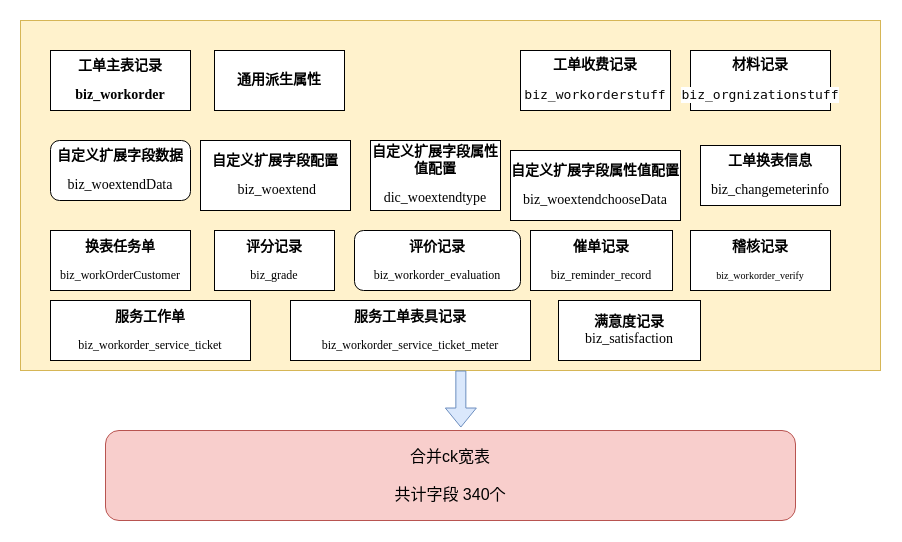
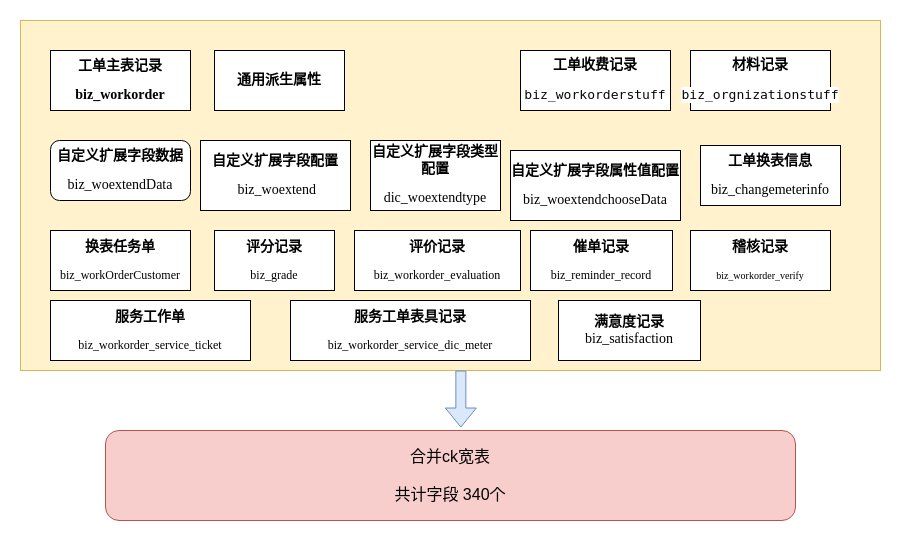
  <mxCell id="0" />
  <mxCell id="1" parent="0" />
  <mxCell id="2" value="" style="rounded=0;whiteSpace=wrap;html=1;fillColor=#fff2cc;strokeColor=#d6b656;" vertex="1" parent="1"><mxGeometry x="20" y="20" width="860" height="350" as="geometry" /></mxCell>
  <mxCell id="3" value="&lt;p class=&quot;MsoNormal&quot;&gt;&lt;b&gt;&lt;span style=&quot;font-family: 宋体; font-size: 10.5pt;&quot;&gt;工单主表&lt;/span&gt;&lt;/b&gt;&lt;b&gt;&lt;span style=&quot;font-family: 宋体; font-size: 10.5pt;&quot;&gt;记录&lt;/span&gt;&lt;/b&gt;&lt;/p&gt;&lt;p class=&quot;MsoNormal&quot;&gt;&lt;b&gt;&lt;span style=&quot;font-family: 宋体; font-size: 10.5pt;&quot;&gt;biz_workorder&lt;/span&gt;&lt;/b&gt;&lt;/p&gt;" style="rounded=0;whiteSpace=wrap;html=1;" vertex="1" parent="1"><mxGeometry x="50" y="50" width="140" height="60" as="geometry" /></mxCell>
  <mxCell id="4" value="&lt;p class=&quot;MsoNormal&quot;&gt;&lt;b&gt;&lt;span style=&quot;font-family: 宋体; font-size: 10.5pt;&quot;&gt;通用派生属性&lt;/span&gt;&lt;/b&gt;&lt;/p&gt;" style="rounded=0;whiteSpace=wrap;html=1;" vertex="1" parent="1"><mxGeometry x="214" y="50" width="130" height="60" as="geometry" /></mxCell>
  <mxCell id="5" value="&lt;p class=&quot;MsoNormal&quot;&gt;&lt;b&gt;&lt;span style=&quot;font-family: 宋体; font-size: 10.5pt;&quot;&gt;工单收费记录&lt;/span&gt;&lt;/b&gt;&lt;/p&gt;&lt;div style=&quot;background-color:#ffffff;color:#080808&quot;&gt;&lt;pre style=&quot;font-family:'JetBrains Mono',monospace;font-size:9.8pt;&quot;&gt;biz_workorderstuff&lt;/pre&gt;&lt;/div&gt;" style="rounded=0;whiteSpace=wrap;html=1;" vertex="1" parent="1"><mxGeometry x="520" y="50" width="150" height="60" as="geometry" /></mxCell>
  <mxCell id="6" value="&lt;p class=&quot;MsoNormal&quot;&gt;&lt;b&gt;&lt;span style=&quot;font-family: 宋体; font-size: 10.5pt;&quot;&gt;材料记录&lt;/span&gt;&lt;/b&gt;&lt;/p&gt;&lt;div style=&quot;background-color:#ffffff;color:#080808&quot;&gt;&lt;pre style=&quot;font-family:'JetBrains Mono',monospace;font-size:9.8pt;&quot;&gt;biz_orgnizationstuff&lt;/pre&gt;&lt;/div&gt;" style="rounded=0;whiteSpace=wrap;html=1;" vertex="1" parent="1"><mxGeometry x="690" y="50" width="140" height="60" as="geometry" /></mxCell>
  <mxCell id="7" value="&lt;p class=&quot;MsoNormal&quot;&gt;&lt;b&gt;&lt;span style=&quot;font-family: 宋体; font-size: 10.5pt;&quot;&gt;自定义扩展字段数据&lt;/span&gt;&lt;/b&gt;&lt;/p&gt;&lt;p class=&quot;MsoNormal&quot;&gt;&lt;span style=&quot;font-family: 宋体; font-size: 10.5pt;&quot;&gt;&amp;nbsp;&lt;font face=&quot;宋体&quot;&gt;biz_woextendData&amp;nbsp;&lt;/font&gt;&lt;/span&gt;&lt;/p&gt;" style="whiteSpace=wrap;html=1;rounded=1;" vertex="1" parent="1"><mxGeometry x="50" y="140" width="140" height="60" as="geometry" /></mxCell>
  <mxCell id="8" value="&lt;p class=&quot;MsoNormal&quot;&gt;&lt;b&gt;&lt;span style=&quot;font-family: 宋体; font-size: 10.5pt;&quot;&gt;自定义扩展字段配置&lt;/span&gt;&lt;/b&gt;&lt;/p&gt;&lt;p style=&quot;vertical-align: middle;&quot; align=&quot;center&quot; class=&quot;MsoNormal&quot;&gt;&lt;span style=&quot;font-family: 宋体; font-size: 10.5pt;&quot;&gt;&amp;nbsp;&amp;nbsp;&lt;font face=&quot;宋体&quot;&gt;biz_woextend&amp;nbsp;&lt;/font&gt;&lt;/span&gt;&lt;span style=&quot;font-family: 宋体; font-size: 10.5pt;&quot;&gt;&lt;/span&gt;&lt;/p&gt;" style="rounded=0;whiteSpace=wrap;html=1;" vertex="1" parent="1"><mxGeometry x="200" y="140" width="150" height="70" as="geometry" /></mxCell>
- <mxCell id="9" value="&lt;p class=&quot;MsoNormal&quot;&gt;&lt;b&gt;&lt;span style=&quot;font-family: 宋体; font-size: 10.5pt;&quot;&gt;自定义扩展字段属性值配置&lt;/span&gt;&lt;/b&gt;&lt;/p&gt;&lt;p class=&quot;MsoNormal&quot;&gt;&lt;span style=&quot;font-family: 宋体; font-size: 10.5pt;&quot;&gt;dic_woextendtype&lt;/span&gt;&lt;/p&gt;" style="rounded=0;whiteSpace=wrap;html=1;" vertex="1" parent="1"><mxGeometry x="370" y="140" width="130" height="70" as="geometry" /></mxCell>
+ <mxCell id="9" value="&lt;p class=&quot;MsoNormal&quot;&gt;&lt;b&gt;&lt;span style=&quot;font-family: 宋体; font-size: 10.5pt;&quot;&gt;自定义扩展字段类型配置&lt;/span&gt;&lt;/b&gt;&lt;/p&gt;&lt;p class=&quot;MsoNormal&quot;&gt;&lt;span style=&quot;font-family: 宋体; font-size: 10.5pt;&quot;&gt;dic_woextendtype&lt;/span&gt;&lt;/p&gt;" style="rounded=0;whiteSpace=wrap;html=1;" vertex="1" parent="1"><mxGeometry x="370" y="140" width="130" height="70" as="geometry" /></mxCell>
  <mxCell id="10" value="&lt;p class=&quot;MsoNormal&quot;&gt;&lt;b&gt;&lt;span style=&quot;font-family: 宋体; font-size: 10.5pt;&quot;&gt;自定义扩展字段属性值配置&lt;/span&gt;&lt;/b&gt;&lt;/p&gt;&lt;p class=&quot;MsoNormal&quot;&gt;&lt;span style=&quot;font-family: 宋体; font-size: 10.5pt;&quot;&gt;biz_woextendchooseData&lt;/span&gt;&lt;/p&gt;" style="rounded=0;whiteSpace=wrap;html=1;" vertex="1" parent="1"><mxGeometry x="510" y="150" width="170" height="70" as="geometry" /></mxCell>
  <mxCell id="11" value="&lt;p class=&quot;MsoNormal&quot;&gt;&lt;b&gt;&lt;span style=&quot;font-family: 宋体; font-size: 10.5pt;&quot;&gt;工单换表信息&lt;/span&gt;&lt;/b&gt;&lt;/p&gt;&lt;p class=&quot;MsoNormal&quot;&gt;&lt;span style=&quot;mso-spacerun:'yes';font-family:宋体;mso-ascii-font-family:Calibri;&lt;br/&gt;mso-hansi-font-family:Calibri;mso-bidi-font-family:'Times New Roman';font-size:10.5pt;&lt;br/&gt;mso-font-kerning:1.0pt;&quot;&gt;&lt;font face=&quot;Calibri&quot;&gt;biz_changemeterinfo&lt;/font&gt;&lt;/span&gt;&lt;/p&gt;" style="rounded=0;whiteSpace=wrap;html=1;" vertex="1" parent="1"><mxGeometry x="700" y="145" width="140" height="60" as="geometry" /></mxCell>
  <mxCell id="12" value="&lt;p class=&quot;MsoNormal&quot;&gt;&lt;b&gt;&lt;span style=&quot;font-family: 宋体; font-size: 10.5pt;&quot;&gt;换表任务单&lt;/span&gt;&lt;/b&gt;&lt;/p&gt;&lt;p class=&quot;MsoNormal&quot;&gt;&lt;font style=&quot;font-size: 12px;&quot; face=&quot;宋体&quot;&gt;biz_workOrderCustomer&lt;/font&gt;&lt;br&gt;&lt;/p&gt;" style="rounded=0;whiteSpace=wrap;html=1;" vertex="1" parent="1"><mxGeometry x="50" y="230" width="140" height="60" as="geometry" /></mxCell>
  <mxCell id="13" value="&lt;p class=&quot;MsoNormal&quot;&gt;&lt;b&gt;&lt;span style=&quot;font-family: 宋体; font-size: 10.5pt;&quot;&gt;评分记录&lt;/span&gt;&lt;/b&gt;&lt;/p&gt;&lt;p class=&quot;MsoNormal&quot;&gt;&lt;font style=&quot;font-size: 12px;&quot; face=&quot;宋体&quot;&gt;biz_grade&lt;/font&gt;&lt;br&gt;&lt;/p&gt;" style="rounded=0;whiteSpace=wrap;html=1;" vertex="1" parent="1"><mxGeometry x="214" y="230" width="120" height="60" as="geometry" /></mxCell>
- <mxCell id="14" value="&lt;p class=&quot;MsoNormal&quot;&gt;&lt;b&gt;&lt;span style=&quot;font-family: 宋体; font-size: 10.5pt;&quot;&gt;评价记录&lt;/span&gt;&lt;/b&gt;&lt;/p&gt;&lt;p class=&quot;MsoNormal&quot;&gt;&lt;font face=&quot;宋体&quot;&gt;&lt;span style=&quot;&quot;&gt;biz_workorder_evaluation&lt;/span&gt;&lt;/font&gt;&lt;br&gt;&lt;/p&gt;" style="whiteSpace=wrap;html=1;rounded=1;" vertex="1" parent="1"><mxGeometry x="354" y="230" width="166" height="60" as="geometry" /></mxCell>
+ <mxCell id="14" value="&lt;p class=&quot;MsoNormal&quot;&gt;&lt;b&gt;&lt;span style=&quot;font-family: 宋体; font-size: 10.5pt;&quot;&gt;评价记录&lt;/span&gt;&lt;/b&gt;&lt;/p&gt;&lt;p class=&quot;MsoNormal&quot;&gt;&lt;font face=&quot;宋体&quot;&gt;&lt;span style=&quot;&quot;&gt;biz_workorder_evaluation&lt;/span&gt;&lt;/font&gt;&lt;br&gt;&lt;/p&gt;" style="rounded=0;whiteSpace=wrap;html=1;" vertex="1" parent="1"><mxGeometry x="354" y="230" width="166" height="60" as="geometry" /></mxCell>
  <mxCell id="15" value="&lt;p class=&quot;MsoNormal&quot;&gt;&lt;b&gt;&lt;span style=&quot;font-family: 宋体; font-size: 10.5pt;&quot;&gt;催单记录&lt;/span&gt;&lt;/b&gt;&lt;/p&gt;&lt;p class=&quot;MsoNormal&quot;&gt;&lt;font style=&quot;font-size: 12px;&quot; face=&quot;宋体&quot;&gt;biz_reminder_record&lt;/font&gt;&lt;br&gt;&lt;/p&gt;" style="rounded=0;whiteSpace=wrap;html=1;" vertex="1" parent="1"><mxGeometry x="530" y="230" width="142" height="60" as="geometry" /></mxCell>
  <mxCell id="16" value="&lt;p class=&quot;MsoNormal&quot;&gt;&lt;b&gt;&lt;span style=&quot;font-family: 宋体; font-size: 10.5pt;&quot;&gt;稽核记录&lt;/span&gt;&lt;/b&gt;&lt;/p&gt;&lt;p class=&quot;MsoNormal&quot;&gt;&lt;font size=&quot;1&quot; face=&quot;宋体&quot;&gt;biz_workorder_verify&lt;/font&gt;&lt;br&gt;&lt;/p&gt;" style="rounded=0;whiteSpace=wrap;html=1;" vertex="1" parent="1"><mxGeometry x="690" y="230" width="140" height="60" as="geometry" /></mxCell>
  <mxCell id="17" value="&lt;font style=&quot;font-size: 16px;&quot;&gt;合并ck宽表&lt;/font&gt;&lt;div&gt;&lt;font style=&quot;font-size: 16px;&quot;&gt;&lt;br&gt;&lt;/font&gt;&lt;/div&gt;&lt;div&gt;&lt;font style=&quot;font-size: 16px;&quot;&gt;共计字段 340个&lt;/font&gt;&lt;/div&gt;" style="rounded=1;whiteSpace=wrap;html=1;fillColor=#f8cecc;strokeColor=#b85450;" vertex="1" parent="1"><mxGeometry x="105" y="430" width="690" height="90" as="geometry" /></mxCell>
  <mxCell id="18" style="edgeStyle=orthogonalEdgeStyle;rounded=0;orthogonalLoop=1;jettySize=auto;html=1;entryX=0.515;entryY=-0.033;entryDx=0;entryDy=0;entryPerimeter=0;shape=flexArrow;fillColor=#dae8fc;strokeColor=#6c8ebf;" edge="1" parent="1" source="2" target="17"><mxGeometry relative="1" as="geometry"><Array as="points"><mxPoint x="460" y="370" /><mxPoint x="460" y="370" /></Array></mxGeometry></mxCell>
  <mxCell id="19" value="&lt;p class=&quot;MsoNormal&quot;&gt;&lt;b&gt;&lt;span style=&quot;font-family: 宋体; font-size: 10.5pt;&quot;&gt;服务工作单&lt;/span&gt;&lt;/b&gt;&lt;/p&gt;&lt;p class=&quot;MsoNormal&quot;&gt;&lt;font face=&quot;宋体&quot;&gt;biz_workorder_service_ticket&lt;/font&gt;&lt;br&gt;&lt;/p&gt;" style="rounded=0;whiteSpace=wrap;html=1;" vertex="1" parent="1"><mxGeometry x="50" y="300" width="200" height="60" as="geometry" /></mxCell>
- <mxCell id="20" value="&lt;p class=&quot;MsoNormal&quot;&gt;&lt;b&gt;&lt;span style=&quot;font-family: 宋体; font-size: 10.5pt;&quot;&gt;服务工单表具记录&lt;/span&gt;&lt;/b&gt;&lt;/p&gt;&lt;p class=&quot;MsoNormal&quot;&gt;&lt;font face=&quot;宋体&quot;&gt;biz_workorder_service_ticket_meter&lt;/font&gt;&lt;br&gt;&lt;/p&gt;" style="rounded=0;whiteSpace=wrap;html=1;" vertex="1" parent="1"><mxGeometry x="290" y="300" width="240" height="60" as="geometry" /></mxCell>
+ <mxCell id="20" value="&lt;p class=&quot;MsoNormal&quot;&gt;&lt;b&gt;&lt;span style=&quot;font-family: 宋体; font-size: 10.5pt;&quot;&gt;服务工单表具记录&lt;/span&gt;&lt;/b&gt;&lt;/p&gt;&lt;p class=&quot;MsoNormal&quot;&gt;&lt;font face=&quot;宋体&quot;&gt;biz_workorder_service_dic_meter&lt;/font&gt;&lt;br&gt;&lt;/p&gt;" style="rounded=0;whiteSpace=wrap;html=1;" vertex="1" parent="1"><mxGeometry x="290" y="300" width="240" height="60" as="geometry" /></mxCell>
  <mxCell id="21" value="&lt;p class=&quot;MsoNormal&quot;&gt;&lt;b&gt;&lt;span style=&quot;font-family: 宋体; font-size: 10.5pt;&quot;&gt;满意度记录&lt;/span&gt;&lt;/b&gt;&lt;span style=&quot;font-family: Calibri; font-size: 10.5pt; background-color: initial;&quot;&gt;biz_satisfaction&lt;/span&gt;&lt;/p&gt;" style="rounded=0;whiteSpace=wrap;html=1;" vertex="1" parent="1"><mxGeometry x="558" y="300" width="142" height="60" as="geometry" /></mxCell>
